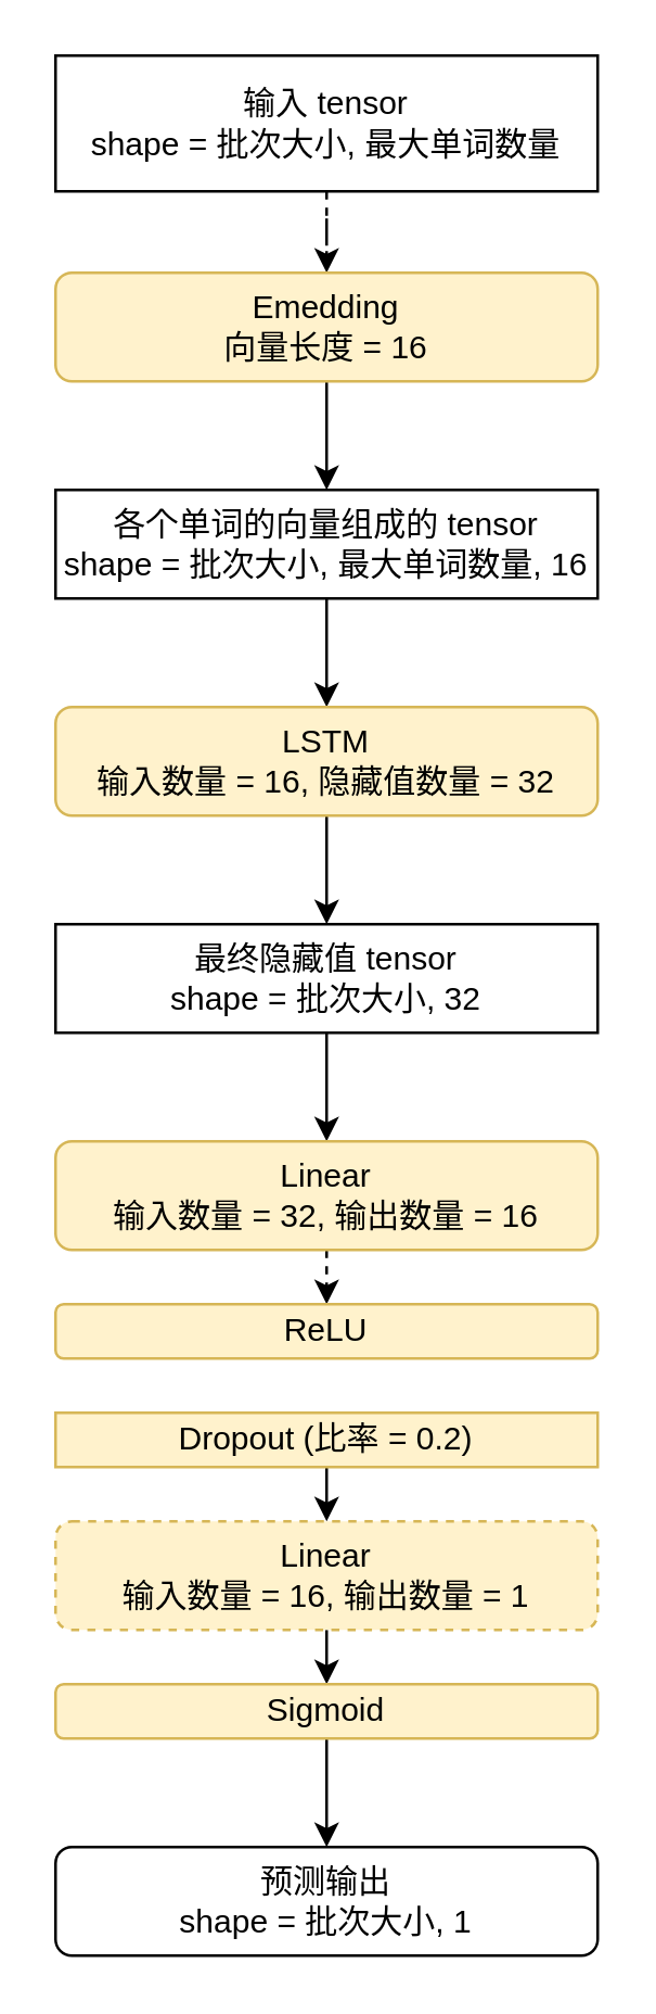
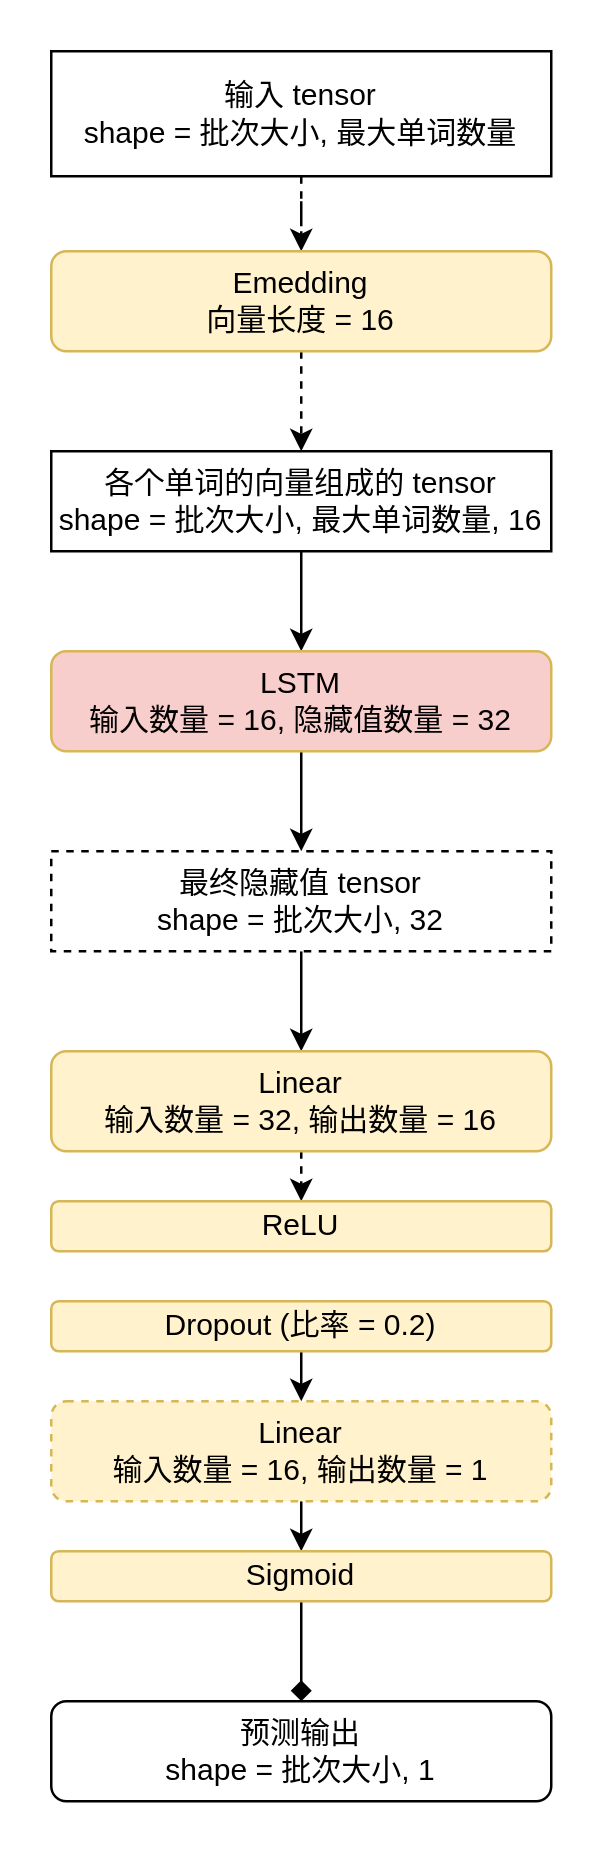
  <mxCell id="0" />
  <mxCell id="1" parent="0" />
  <mxCell id="2" style="edgeStyle=orthogonalEdgeStyle;rounded=0;orthogonalLoop=1;jettySize=auto;html=1;exitX=0.5;exitY=1;exitDx=0;exitDy=0;dashed=1;" parent="1" source="3" target="5" edge="1"><mxGeometry relative="1" as="geometry" /></mxCell>
  <mxCell id="3" value="输入 tensor&lt;br&gt;shape = 批次大小, 最大单词数量" style="rounded=0;whiteSpace=wrap;html=1;" parent="1" vertex="1"><mxGeometry x="20" y="20" width="200" height="50" as="geometry" /></mxCell>
- <mxCell id="4" style="edgeStyle=orthogonalEdgeStyle;rounded=0;orthogonalLoop=1;jettySize=auto;html=1;exitX=0.5;exitY=1;exitDx=0;exitDy=0;entryX=0.5;entryY=0;entryDx=0;entryDy=0;" parent="1" source="5" target="7" edge="1"><mxGeometry relative="1" as="geometry" /></mxCell>
+ <mxCell id="4" style="edgeStyle=orthogonalEdgeStyle;rounded=0;orthogonalLoop=1;jettySize=auto;html=1;exitX=0.5;exitY=1;exitDx=0;exitDy=0;entryX=0.5;entryY=0;entryDx=0;entryDy=0;dashed=1;" parent="1" source="5" target="7" edge="1"><mxGeometry relative="1" as="geometry" /></mxCell>
  <mxCell id="5" value="Emedding&lt;br&gt;向量长度 = 16" style="rounded=1;whiteSpace=wrap;html=1;fillColor=#fff2cc;strokeColor=#d6b656;" parent="1" vertex="1"><mxGeometry x="20" y="100" width="200" height="40" as="geometry" /></mxCell>
  <mxCell id="6" style="edgeStyle=orthogonalEdgeStyle;rounded=0;orthogonalLoop=1;jettySize=auto;html=1;exitX=0.5;exitY=1;exitDx=0;exitDy=0;entryX=0.5;entryY=0;entryDx=0;entryDy=0;" parent="1" source="7" target="9" edge="1"><mxGeometry relative="1" as="geometry" /></mxCell>
  <mxCell id="7" value="各个单词的向量组成的 tensor&lt;br&gt;shape = 批次大小, 最大单词数量, 16" style="rounded=0;whiteSpace=wrap;html=1;" parent="1" vertex="1"><mxGeometry x="20" y="180" width="200" height="40" as="geometry" /></mxCell>
  <mxCell id="8" style="edgeStyle=orthogonalEdgeStyle;rounded=0;orthogonalLoop=1;jettySize=auto;html=1;exitX=0.5;exitY=1;exitDx=0;exitDy=0;" parent="1" source="9" target="11" edge="1"><mxGeometry relative="1" as="geometry" /></mxCell>
- <mxCell id="9" value="LSTM&lt;br&gt;输入数量 = 16, 隐藏值数量 = 32" style="rounded=1;whiteSpace=wrap;html=1;fillColor=#fff2cc;strokeColor=#d6b656;" parent="1" vertex="1"><mxGeometry x="20" y="260" width="200" height="40" as="geometry" /></mxCell>
+ <mxCell id="9" value="LSTM&lt;br&gt;输入数量 = 16, 隐藏值数量 = 32" style="rounded=1;whiteSpace=wrap;html=1;fillColor=#f8cecc;strokeColor=#d6b656;" parent="1" vertex="1"><mxGeometry x="20" y="260" width="200" height="40" as="geometry" /></mxCell>
  <mxCell id="10" style="edgeStyle=orthogonalEdgeStyle;rounded=0;orthogonalLoop=1;jettySize=auto;html=1;exitX=0.5;exitY=1;exitDx=0;exitDy=0;entryX=0.5;entryY=0;entryDx=0;entryDy=0;" parent="1" source="11" target="13" edge="1"><mxGeometry relative="1" as="geometry" /></mxCell>
- <mxCell id="11" value="最终隐藏值 tensor&lt;br&gt;shape = 批次大小, 32" style="rounded=0;whiteSpace=wrap;html=1;" parent="1" vertex="1"><mxGeometry x="20" y="340" width="200" height="40" as="geometry" /></mxCell>
+ <mxCell id="11" value="最终隐藏值 tensor&lt;br&gt;shape = 批次大小, 32" style="rounded=0;whiteSpace=wrap;html=1;dashed=1;" parent="1" vertex="1"><mxGeometry x="20" y="340" width="200" height="40" as="geometry" /></mxCell>
  <mxCell id="12" style="edgeStyle=orthogonalEdgeStyle;rounded=0;orthogonalLoop=1;jettySize=auto;html=1;exitX=0.5;exitY=1;exitDx=0;exitDy=0;entryX=0.5;entryY=0;entryDx=0;entryDy=0;dashed=1;" parent="1" source="13" target="14" edge="1"><mxGeometry relative="1" as="geometry" /></mxCell>
  <mxCell id="13" value="Linear&lt;br&gt;输入数量 = 32, 输出数量 = 16" style="rounded=1;whiteSpace=wrap;html=1;fillColor=#fff2cc;strokeColor=#d6b656;" parent="1" vertex="1"><mxGeometry x="20" y="420" width="200" height="40" as="geometry" /></mxCell>
  <mxCell id="14" value="ReLU" style="rounded=1;whiteSpace=wrap;html=1;fillColor=#fff2cc;strokeColor=#d6b656;" parent="1" vertex="1"><mxGeometry x="20" y="480" width="200" height="20" as="geometry" /></mxCell>
  <mxCell id="15" style="edgeStyle=orthogonalEdgeStyle;rounded=0;orthogonalLoop=1;jettySize=auto;html=1;exitX=0.5;exitY=1;exitDx=0;exitDy=0;entryX=0.5;entryY=0;entryDx=0;entryDy=0;" parent="1" source="16" target="18" edge="1"><mxGeometry relative="1" as="geometry" /></mxCell>
- <mxCell id="16" value="Dropout (比率 = 0.2)" style="whiteSpace=wrap;html=1;fillColor=#fff2cc;strokeColor=#d6b656;rounded=0;" parent="1" vertex="1"><mxGeometry x="20" y="520" width="200" height="20" as="geometry" /></mxCell>
+ <mxCell id="16" value="Dropout (比率 = 0.2)" style="rounded=1;whiteSpace=wrap;html=1;fillColor=#fff2cc;strokeColor=#d6b656;" parent="1" vertex="1"><mxGeometry x="20" y="520" width="200" height="20" as="geometry" /></mxCell>
  <mxCell id="17" style="edgeStyle=orthogonalEdgeStyle;rounded=0;orthogonalLoop=1;jettySize=auto;html=1;exitX=0.5;exitY=1;exitDx=0;exitDy=0;entryX=0.5;entryY=0;entryDx=0;entryDy=0;" parent="1" source="18" target="20" edge="1"><mxGeometry relative="1" as="geometry" /></mxCell>
  <mxCell id="18" value="Linear&lt;br&gt;输入数量 = 16, 输出数量 = 1" style="rounded=1;whiteSpace=wrap;html=1;fillColor=#fff2cc;strokeColor=#d6b656;dashed=1;" parent="1" vertex="1"><mxGeometry x="20" y="560" width="200" height="40" as="geometry" /></mxCell>
- <mxCell id="19" style="edgeStyle=orthogonalEdgeStyle;rounded=0;orthogonalLoop=1;jettySize=auto;html=1;exitX=0.5;exitY=1;exitDx=0;exitDy=0;" parent="1" source="20" target="21" edge="1"><mxGeometry relative="1" as="geometry" /></mxCell>
+ <mxCell id="19" style="edgeStyle=orthogonalEdgeStyle;rounded=0;orthogonalLoop=1;jettySize=auto;html=1;exitX=0.5;exitY=1;exitDx=0;exitDy=0;endArrow=diamond;" parent="1" source="20" target="21" edge="1"><mxGeometry relative="1" as="geometry" /></mxCell>
  <mxCell id="20" value="Sigmoid" style="rounded=1;whiteSpace=wrap;html=1;fillColor=#fff2cc;strokeColor=#d6b656;" parent="1" vertex="1"><mxGeometry x="20" y="620" width="200" height="20" as="geometry" /></mxCell>
  <mxCell id="21" value="预测输出&lt;br&gt;shape = 批次大小, 1" style="whiteSpace=wrap;html=1;rounded=1;" parent="1" vertex="1"><mxGeometry x="20" y="680" width="200" height="40" as="geometry" /></mxCell>
